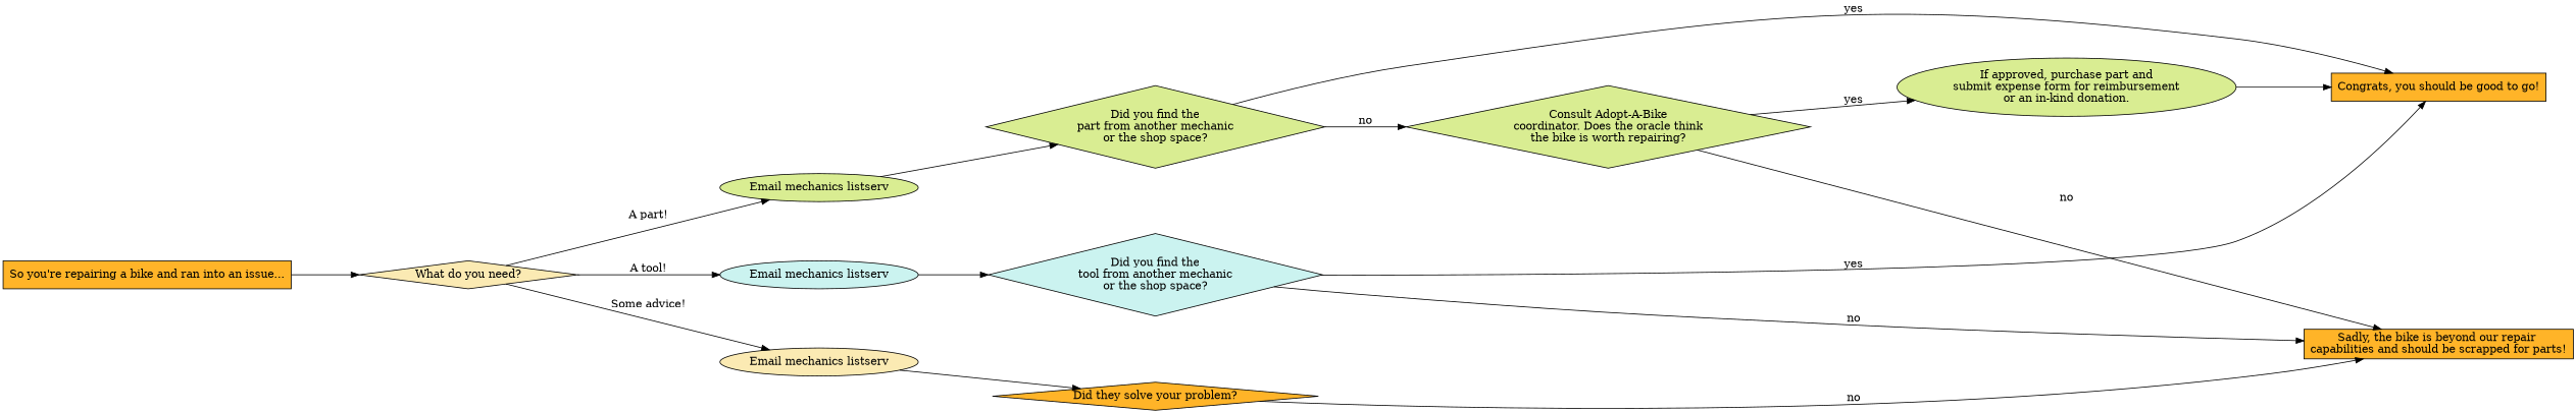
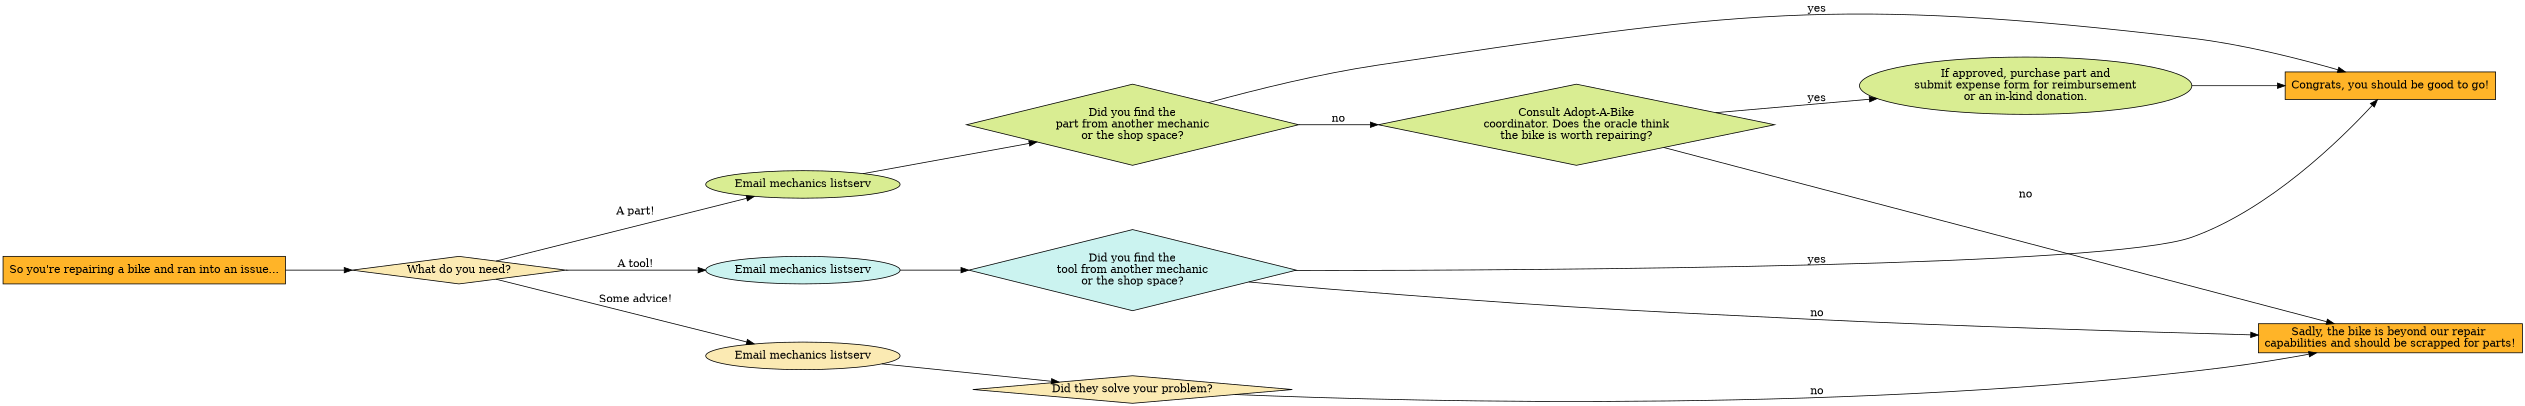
  digraph {
    nodesep=0.7
    rankdir=LR
    ranksep=1.2
    node [fillcolor="#d9ed92" shape=diamond style=filled]
    n1 [fillcolor="#ffb428" label="So you're repairing a bike and ran into an issue..." shape=rectangle]
    n2 [fillcolor="#fbeab3" label="What do you need?"]
    n3 [fillcolor="#fbeab3" label="Email mechanics listserv" shape=""]
    n4 [label="Email mechanics listserv" shape=""]
    n5 [fillcolor="#cbf3f0" label="Email mechanics listserv" shape=""]
-   n6 [fillcolor="#ffb428" label="Did they solve your problem?"]
+   n6 [fillcolor="#fbeab3" label="Did they solve your problem?"]
    n7 [label="Did you find the\npart from another mechanic\nor the shop space?"]
    n8 [fillcolor="#cbf3f0" label="Did you find the\ntool from another mechanic\nor the shop space?"]
    n9 [label="Consult Adopt-A-Bike\ncoordinator. Does the oracle think\nthe bike is worth repairing?"]
    n10 [label="If approved, purchase part and\nsubmit expense form for reimbursement\nor an in-kind donation." shape=""]
    n11 [fillcolor="#ffb428" label="Congrats, you should be good to go!" shape=rectangle]
    n12 [fillcolor="#ffb428" label="Sadly, the bike is beyond our repair \ncapabilities and should be scrapped for parts!" shape=rectangle]
    subgraph sub_1 {
      rank=same
      n1
    }
    subgraph sub_2 {
      rank=same
      n2
    }
    subgraph sub_3 {
      rank=same
      n3
      n4
      n5
    }
    subgraph sub_4 {
      rank=same
      n6
      n7
      n8
    }
    subgraph sub_5 {
      rank=same
      n9
    }
    subgraph sub_6 {
      rank=same
      n10
    }
    subgraph sub_7 {
      rank=same
      n11
      n12
    }
    n1 -> n2
    n2 -> n3 [label="Some advice!"]
    n2 -> n4 [label="A part!"]
    n2 -> n5 [label="A tool!"]
    n3 -> n6
    n4 -> n7
    n5 -> n8
    n6 -> n12 [label=no]
    n7 -> n9 [label=no]
    n7 -> n11 [label=yes]
    n8 -> n11 [label=yes]
    n8 -> n12 [label=no]
    n9 -> n10 [label=yes]
    n9 -> n12 [label=no]
    n10 -> n11
  }
